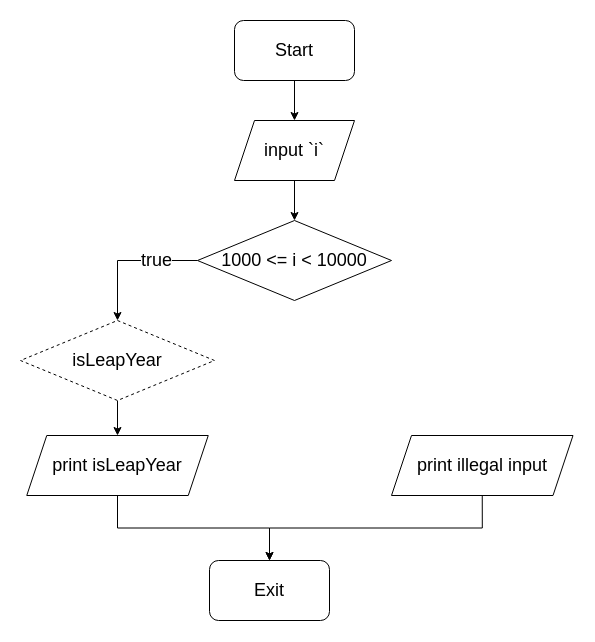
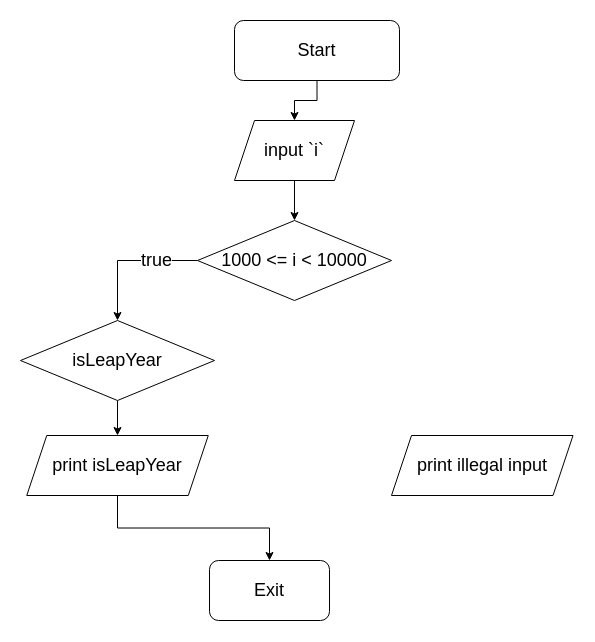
  <mxCell id="0" />
  <mxCell id="1" parent="0" />
  <mxCell id="2" style="edgeStyle=orthogonalEdgeStyle;rounded=0;orthogonalLoop=1;jettySize=auto;html=1;exitX=0.5;exitY=1;exitDx=0;exitDy=0;entryX=0.5;entryY=0;entryDx=0;entryDy=0;fontSize=18;" edge="1" parent="1" source="3" target="5"><mxGeometry relative="1" as="geometry" /></mxCell>
- <mxCell id="3" value="Start" style="rounded=1;whiteSpace=wrap;html=1;fontSize=18;" vertex="1" parent="1"><mxGeometry x="234" y="20" width="120" height="60" as="geometry" /></mxCell>
+ <mxCell id="3" value="Start" style="rounded=1;whiteSpace=wrap;html=1;fontSize=18;" vertex="1" parent="1"><mxGeometry x="234" y="20" width="165" height="60" as="geometry" /></mxCell>
  <mxCell id="4" style="edgeStyle=orthogonalEdgeStyle;rounded=0;orthogonalLoop=1;jettySize=auto;html=1;exitX=0.5;exitY=1;exitDx=0;exitDy=0;entryX=0.5;entryY=0;entryDx=0;entryDy=0;fontSize=18;" edge="1" parent="1" source="5" target="8"><mxGeometry relative="1" as="geometry" /></mxCell>
  <mxCell id="5" value="input `i`" style="shape=parallelogram;perimeter=parallelogramPerimeter;whiteSpace=wrap;html=1;fixedSize=1;fontSize=18;" vertex="1" parent="1"><mxGeometry x="234" y="120" width="120" height="60" as="geometry" /></mxCell>
  <mxCell id="6" style="edgeStyle=orthogonalEdgeStyle;rounded=0;orthogonalLoop=1;jettySize=auto;html=1;exitX=0;exitY=0.5;exitDx=0;exitDy=0;entryX=0.5;entryY=0;entryDx=0;entryDy=0;fontSize=18;" edge="1" parent="1" source="8" target="10"><mxGeometry relative="1" as="geometry" /></mxCell>
  <mxCell id="7" value="true" style="edgeLabel;html=1;align=center;verticalAlign=middle;resizable=0;points=[];fontSize=18;" vertex="1" connectable="0" parent="6"><mxGeometry x="-0.4" y="-1" relative="1" as="geometry"><mxPoint as="offset" /></mxGeometry></mxCell>
  <mxCell id="8" value="1000 &amp;lt;= i &amp;lt; 10000" style="rhombus;whiteSpace=wrap;html=1;fontSize=18;" vertex="1" parent="1"><mxGeometry x="197" y="220" width="194" height="80" as="geometry" /></mxCell>
  <mxCell id="9" style="edgeStyle=orthogonalEdgeStyle;rounded=0;orthogonalLoop=1;jettySize=auto;html=1;exitX=0.5;exitY=1;exitDx=0;exitDy=0;entryX=0.5;entryY=0;entryDx=0;entryDy=0;fontSize=18;" edge="1" parent="1" source="10" target="12"><mxGeometry relative="1" as="geometry" /></mxCell>
- <mxCell id="10" value="isLeapYear" style="rhombus;whiteSpace=wrap;html=1;fontSize=18;dashed=1;" vertex="1" parent="1"><mxGeometry x="20" y="320" width="194" height="80" as="geometry" /></mxCell>
+ <mxCell id="10" value="isLeapYear" style="rhombus;whiteSpace=wrap;html=1;fontSize=18;" vertex="1" parent="1"><mxGeometry x="20" y="320" width="194" height="80" as="geometry" /></mxCell>
  <mxCell id="11" style="edgeStyle=orthogonalEdgeStyle;rounded=0;orthogonalLoop=1;jettySize=auto;html=1;exitX=0.5;exitY=1;exitDx=0;exitDy=0;entryX=0.5;entryY=0;entryDx=0;entryDy=0;fontSize=18;" edge="1" parent="1" source="12" target="13"><mxGeometry relative="1" as="geometry" /></mxCell>
  <mxCell id="12" value="print isLeapYear" style="shape=parallelogram;perimeter=parallelogramPerimeter;whiteSpace=wrap;html=1;fixedSize=1;fontSize=18;" vertex="1" parent="1"><mxGeometry x="26.25" y="435" width="181.5" height="60" as="geometry" /></mxCell>
  <mxCell id="13" value="Exit" style="rounded=1;whiteSpace=wrap;html=1;fontSize=18;" vertex="1" parent="1"><mxGeometry x="209" y="560" width="120" height="60" as="geometry" /></mxCell>
- <mxCell id="14" style="edgeStyle=orthogonalEdgeStyle;rounded=0;orthogonalLoop=1;jettySize=auto;html=1;exitX=0.5;exitY=1;exitDx=0;exitDy=0;entryX=0.5;entryY=0;entryDx=0;entryDy=0;fontSize=18;" edge="1" parent="1" source="15" target="13"><mxGeometry relative="1" as="geometry" /></mxCell>
  <mxCell id="15" value="print illegal input" style="shape=parallelogram;perimeter=parallelogramPerimeter;whiteSpace=wrap;html=1;fixedSize=1;fontSize=18;" vertex="1" parent="1"><mxGeometry x="391" y="435" width="181.5" height="60" as="geometry" /></mxCell>
